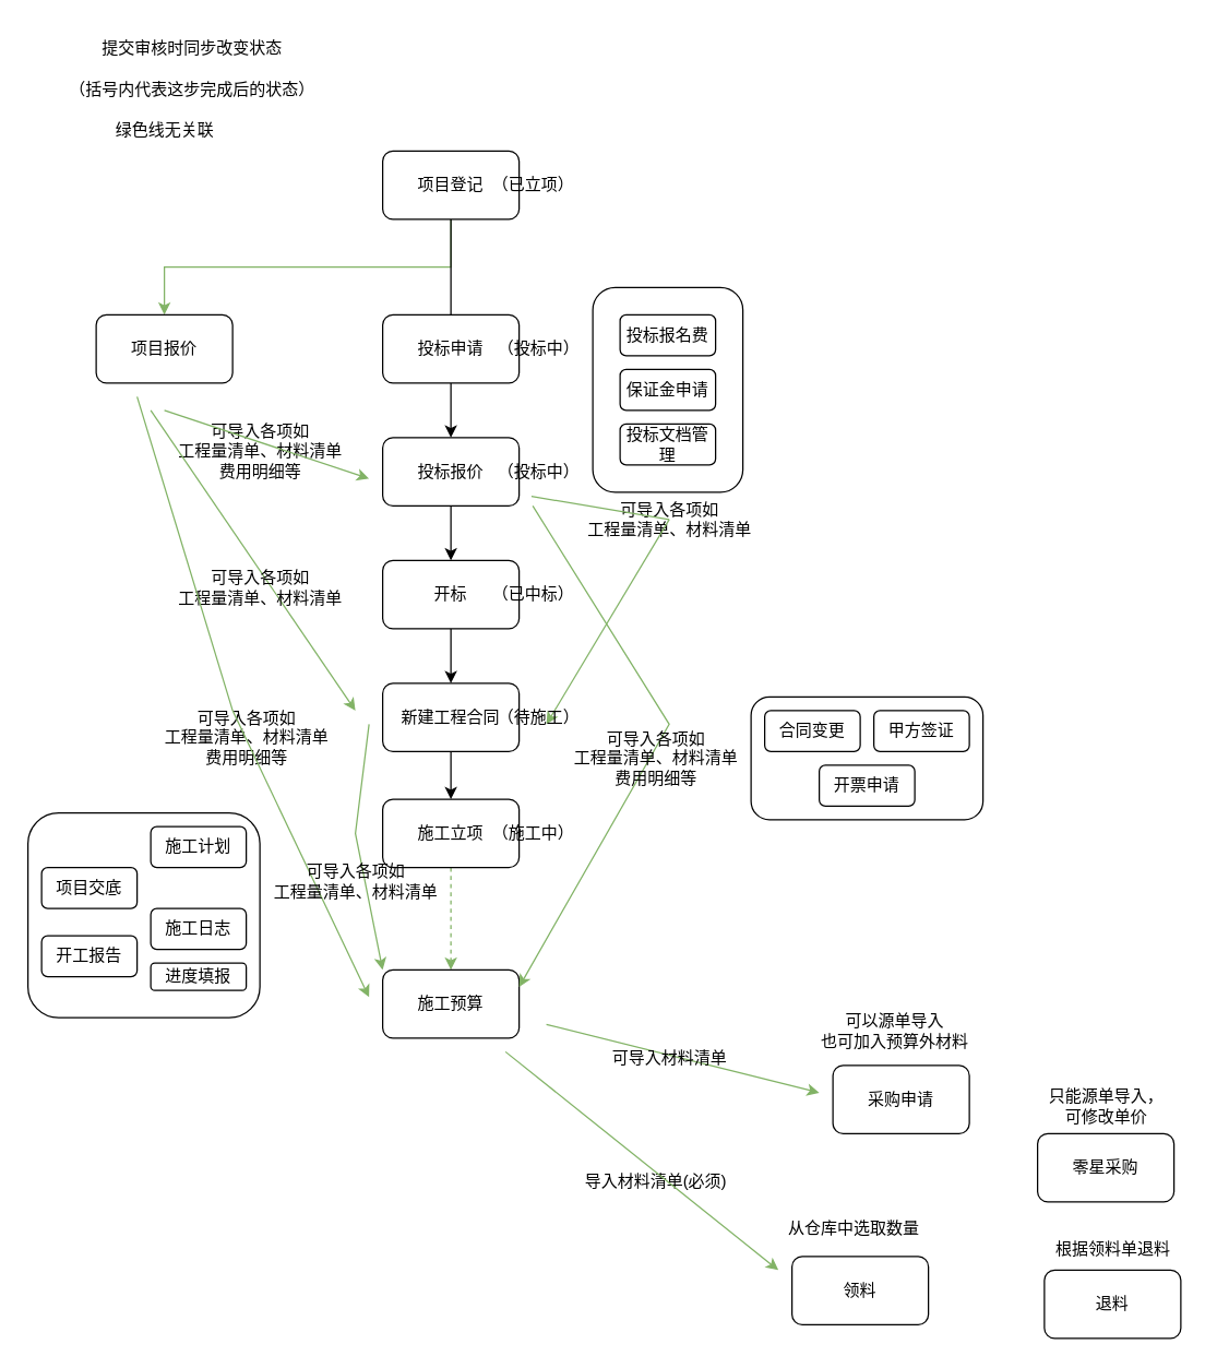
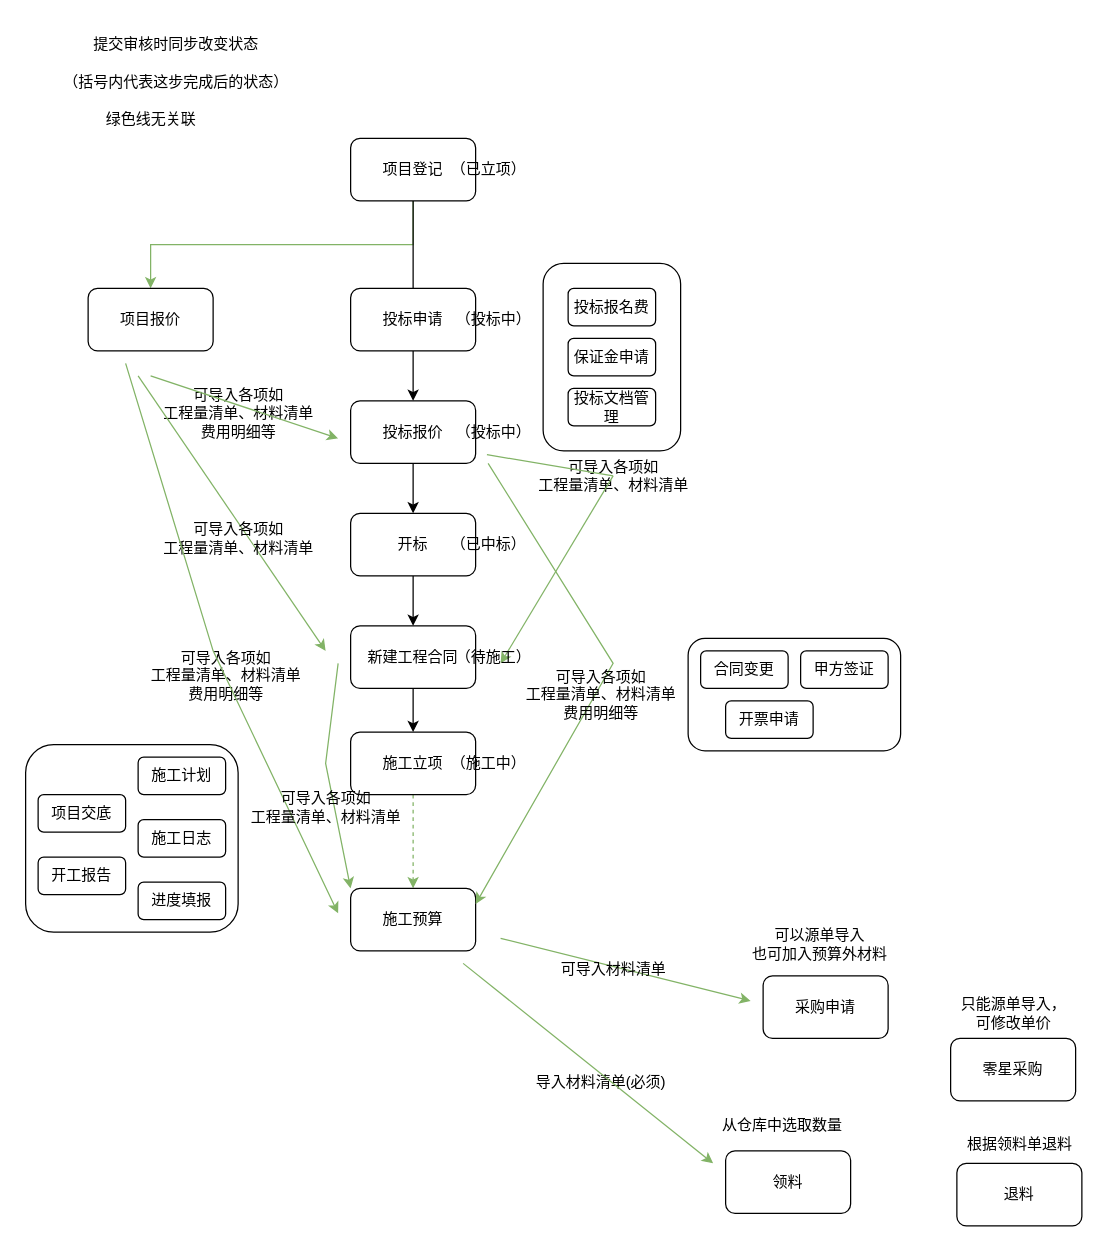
  <mxCell id="0" />
  <mxCell id="1" parent="0" />
  <mxCell id="2" style="edgeStyle=orthogonalEdgeStyle;rounded=0;orthogonalLoop=1;jettySize=auto;html=1;exitX=0.5;exitY=1;exitDx=0;exitDy=0;fillColor=#d5e8d4;strokeColor=#82b366;" edge="1" parent="1" source="4" target="5"><mxGeometry relative="1" as="geometry" /></mxCell>
  <mxCell id="3" style="edgeStyle=orthogonalEdgeStyle;rounded=0;orthogonalLoop=1;jettySize=auto;html=1;endArrow=none;" edge="1" parent="1" source="4" target="7"><mxGeometry relative="1" as="geometry" /></mxCell>
  <mxCell id="4" value="项目登记" style="rounded=1;whiteSpace=wrap;html=1;" vertex="1" parent="1"><mxGeometry x="280" y="110" width="100" height="50" as="geometry" /></mxCell>
  <mxCell id="5" value="项目报价" style="rounded=1;whiteSpace=wrap;html=1;" vertex="1" parent="1"><mxGeometry x="70" y="230" width="100" height="50" as="geometry" /></mxCell>
  <mxCell id="6" style="edgeStyle=orthogonalEdgeStyle;rounded=0;orthogonalLoop=1;jettySize=auto;html=1;entryX=0.5;entryY=0;entryDx=0;entryDy=0;" edge="1" parent="1" source="7" target="9"><mxGeometry relative="1" as="geometry" /></mxCell>
  <mxCell id="7" value="投标申请" style="rounded=1;whiteSpace=wrap;html=1;" vertex="1" parent="1"><mxGeometry x="280" y="230" width="100" height="50" as="geometry" /></mxCell>
  <mxCell id="8" style="edgeStyle=orthogonalEdgeStyle;rounded=0;orthogonalLoop=1;jettySize=auto;html=1;exitX=0.5;exitY=1;exitDx=0;exitDy=0;entryX=0.5;entryY=0;entryDx=0;entryDy=0;" edge="1" parent="1" source="9" target="12"><mxGeometry relative="1" as="geometry" /></mxCell>
  <mxCell id="9" value="投标报价" style="rounded=1;whiteSpace=wrap;html=1;" vertex="1" parent="1"><mxGeometry x="280" y="320" width="100" height="50" as="geometry" /></mxCell>
  <mxCell id="10" value="可导入各项如&lt;br&gt;工程量清单、材料清单&lt;br&gt;费用明细等" style="text;html=1;align=center;verticalAlign=middle;resizable=0;points=[];autosize=1;strokeColor=none;fillColor=none;" vertex="1" parent="1"><mxGeometry x="120" y="300" width="140" height="60" as="geometry" /></mxCell>
  <mxCell id="11" style="edgeStyle=orthogonalEdgeStyle;rounded=0;orthogonalLoop=1;jettySize=auto;html=1;exitX=0.5;exitY=1;exitDx=0;exitDy=0;" edge="1" parent="1" source="12" target="22"><mxGeometry relative="1" as="geometry" /></mxCell>
  <mxCell id="12" value="开标" style="rounded=1;whiteSpace=wrap;html=1;" vertex="1" parent="1"><mxGeometry x="280" y="410" width="100" height="50" as="geometry" /></mxCell>
  <mxCell id="13" value="（已立项）" style="text;html=1;align=center;verticalAlign=middle;resizable=0;points=[];autosize=1;strokeColor=none;fillColor=none;" vertex="1" parent="1"><mxGeometry x="350" y="120" width="80" height="30" as="geometry" /></mxCell>
  <mxCell id="14" value="（投标中）" style="text;html=1;align=center;verticalAlign=middle;resizable=0;points=[];autosize=1;strokeColor=none;fillColor=none;" vertex="1" parent="1"><mxGeometry x="354" y="240" width="80" height="30" as="geometry" /></mxCell>
  <mxCell id="15" value="（投标中）" style="text;html=1;align=center;verticalAlign=middle;resizable=0;points=[];autosize=1;strokeColor=none;fillColor=none;" vertex="1" parent="1"><mxGeometry x="354" y="330" width="80" height="30" as="geometry" /></mxCell>
  <mxCell id="16" value="提交审核时同步改变状态" style="text;html=1;align=center;verticalAlign=middle;resizable=0;points=[];autosize=1;strokeColor=none;fillColor=none;" vertex="1" parent="1"><mxGeometry x="60" y="20" width="160" height="30" as="geometry" /></mxCell>
  <mxCell id="17" value="" style="endArrow=classic;html=1;rounded=0;fillColor=#d5e8d4;strokeColor=#82b366;" edge="1" parent="1"><mxGeometry width="50" height="50" relative="1" as="geometry"><mxPoint x="120" y="300" as="sourcePoint" /><mxPoint x="270" y="350" as="targetPoint" /></mxGeometry></mxCell>
  <mxCell id="18" value="（已中标）" style="text;html=1;align=center;verticalAlign=middle;resizable=0;points=[];autosize=1;strokeColor=none;fillColor=none;" vertex="1" parent="1"><mxGeometry x="350" y="420" width="80" height="30" as="geometry" /></mxCell>
  <mxCell id="19" value="（括号内代表这步完成后的状态）" style="text;html=1;align=center;verticalAlign=middle;resizable=0;points=[];autosize=1;strokeColor=none;fillColor=none;" vertex="1" parent="1"><mxGeometry x="40" y="50" width="200" height="30" as="geometry" /></mxCell>
  <mxCell id="20" value="绿色线无关联" style="text;html=1;align=center;verticalAlign=middle;resizable=0;points=[];autosize=1;strokeColor=none;fillColor=none;" vertex="1" parent="1"><mxGeometry x="70" y="80" width="100" height="30" as="geometry" /></mxCell>
  <mxCell id="21" style="edgeStyle=orthogonalEdgeStyle;rounded=0;orthogonalLoop=1;jettySize=auto;html=1;exitX=0.5;exitY=1;exitDx=0;exitDy=0;entryX=0.5;entryY=0;entryDx=0;entryDy=0;" edge="1" parent="1" source="22" target="30"><mxGeometry relative="1" as="geometry" /></mxCell>
  <mxCell id="22" value="新建工程合同" style="rounded=1;whiteSpace=wrap;html=1;" vertex="1" parent="1"><mxGeometry x="280" y="500" width="100" height="50" as="geometry" /></mxCell>
  <mxCell id="23" value="" style="endArrow=classic;html=1;rounded=0;fillColor=#d5e8d4;strokeColor=#82b366;" edge="1" parent="1"><mxGeometry width="50" height="50" relative="1" as="geometry"><mxPoint x="110" y="300" as="sourcePoint" /><mxPoint x="260" y="520" as="targetPoint" /></mxGeometry></mxCell>
  <mxCell id="24" value="可导入各项如&lt;br&gt;工程量清单、材料清单" style="text;html=1;align=center;verticalAlign=middle;resizable=0;points=[];autosize=1;strokeColor=none;fillColor=none;" vertex="1" parent="1"><mxGeometry x="420" y="360" width="140" height="40" as="geometry" /></mxCell>
  <mxCell id="25" value="" style="endArrow=classic;html=1;rounded=0;fillColor=#d5e8d4;strokeColor=#82b366;" edge="1" parent="1"><mxGeometry width="50" height="50" relative="1" as="geometry"><mxPoint x="490" y="380" as="sourcePoint" /><mxPoint x="400" y="530" as="targetPoint" /></mxGeometry></mxCell>
  <mxCell id="26" value="可导入各项如&lt;br&gt;工程量清单、材料清单" style="text;html=1;align=center;verticalAlign=middle;resizable=0;points=[];autosize=1;strokeColor=none;fillColor=none;" vertex="1" parent="1"><mxGeometry x="120" y="410" width="140" height="40" as="geometry" /></mxCell>
  <mxCell id="27" value="" style="endArrow=none;html=1;rounded=0;exitX=0.438;exitY=1.1;exitDx=0;exitDy=0;exitPerimeter=0;fillColor=#d5e8d4;strokeColor=#82b366;" edge="1" parent="1" source="15"><mxGeometry width="50" height="50" relative="1" as="geometry"><mxPoint x="410" y="500" as="sourcePoint" /><mxPoint x="490" y="380" as="targetPoint" /></mxGeometry></mxCell>
  <mxCell id="28" value="（待施工）" style="text;html=1;align=center;verticalAlign=middle;resizable=0;points=[];autosize=1;strokeColor=none;fillColor=none;" vertex="1" parent="1"><mxGeometry x="354" y="510" width="80" height="30" as="geometry" /></mxCell>
  <mxCell id="29" style="edgeStyle=orthogonalEdgeStyle;rounded=0;orthogonalLoop=1;jettySize=auto;html=1;entryX=0.5;entryY=0;entryDx=0;entryDy=0;fillColor=#d5e8d4;strokeColor=#82b366;dashed=1;" edge="1" parent="1" source="30" target="33"><mxGeometry relative="1" as="geometry" /></mxCell>
  <mxCell id="30" value="施工立项" style="rounded=1;whiteSpace=wrap;html=1;" vertex="1" parent="1"><mxGeometry x="280" y="585" width="100" height="50" as="geometry" /></mxCell>
  <mxCell id="31" value="（施工中）" style="text;html=1;align=center;verticalAlign=middle;resizable=0;points=[];autosize=1;strokeColor=none;fillColor=none;" vertex="1" parent="1"><mxGeometry x="350" y="595" width="80" height="30" as="geometry" /></mxCell>
  <mxCell id="32" value="采购申请" style="rounded=1;whiteSpace=wrap;html=1;" vertex="1" parent="1"><mxGeometry x="610" y="780" width="100" height="50" as="geometry" /></mxCell>
  <mxCell id="33" value="施工预算" style="rounded=1;whiteSpace=wrap;html=1;" vertex="1" parent="1"><mxGeometry x="280" y="710" width="100" height="50" as="geometry" /></mxCell>
  <mxCell id="34" value="可导入各项如&lt;br&gt;工程量清单、材料清单&lt;br&gt;费用明细等" style="text;html=1;align=center;verticalAlign=middle;resizable=0;points=[];autosize=1;strokeColor=none;fillColor=none;" vertex="1" parent="1"><mxGeometry x="110" y="510" width="140" height="60" as="geometry" /></mxCell>
  <mxCell id="35" value="" style="endArrow=classic;html=1;rounded=0;fillColor=#d5e8d4;strokeColor=#82b366;" edge="1" parent="1"><mxGeometry width="50" height="50" relative="1" as="geometry"><mxPoint x="100" y="290" as="sourcePoint" /><mxPoint x="270" y="730" as="targetPoint" /><Array as="points"><mxPoint x="170" y="520" /></Array></mxGeometry></mxCell>
  <mxCell id="36" value="" style="endArrow=classic;html=1;rounded=0;fillColor=#d5e8d4;strokeColor=#82b366;entryX=1;entryY=0.25;entryDx=0;entryDy=0;" edge="1" parent="1" target="33"><mxGeometry width="50" height="50" relative="1" as="geometry"><mxPoint x="390" y="370" as="sourcePoint" /><mxPoint x="390" y="700" as="targetPoint" /><Array as="points"><mxPoint x="490" y="530" /></Array></mxGeometry></mxCell>
  <mxCell id="37" value="可导入各项如&lt;br&gt;工程量清单、材料清单&lt;br&gt;费用明细等" style="text;html=1;align=center;verticalAlign=middle;resizable=0;points=[];autosize=1;strokeColor=none;fillColor=none;" vertex="1" parent="1"><mxGeometry x="410" y="525" width="140" height="60" as="geometry" /></mxCell>
  <mxCell id="38" value="" style="endArrow=none;html=1;rounded=0;fillColor=#d5e8d4;strokeColor=#82b366;exitX=0;exitY=0;exitDx=0;exitDy=0;endFill=0;startArrow=classic;startFill=1;" edge="1" parent="1" source="33"><mxGeometry width="50" height="50" relative="1" as="geometry"><mxPoint x="270" y="670" as="sourcePoint" /><mxPoint x="270" y="530" as="targetPoint" /><Array as="points"><mxPoint x="260" y="610" /></Array></mxGeometry></mxCell>
  <mxCell id="39" value="可导入各项如&lt;br&gt;工程量清单、材料清单" style="text;html=1;align=center;verticalAlign=middle;resizable=0;points=[];autosize=1;strokeColor=none;fillColor=none;" vertex="1" parent="1"><mxGeometry x="190" y="625" width="140" height="40" as="geometry" /></mxCell>
  <mxCell id="40" value="" style="endArrow=classic;html=1;rounded=0;fillColor=#d5e8d4;strokeColor=#82b366;" edge="1" parent="1"><mxGeometry width="50" height="50" relative="1" as="geometry"><mxPoint x="400" y="750" as="sourcePoint" /><mxPoint x="600" y="800" as="targetPoint" /></mxGeometry></mxCell>
  <mxCell id="41" value="可导入材料清单&lt;br&gt;" style="text;html=1;align=center;verticalAlign=middle;resizable=0;points=[];autosize=1;strokeColor=none;fillColor=none;" vertex="1" parent="1"><mxGeometry x="435" y="760" width="110" height="30" as="geometry" /></mxCell>
  <mxCell id="42" value="零星采购" style="rounded=1;whiteSpace=wrap;html=1;" vertex="1" parent="1"><mxGeometry x="760" y="830" width="100" height="50" as="geometry" /></mxCell>
  <mxCell id="43" value="" style="rounded=1;whiteSpace=wrap;html=1;" vertex="1" parent="1"><mxGeometry y="595" width="170" height="150" as="geometry" x="20" /></mxCell>
  <mxCell id="44" value="项目交底" style="rounded=1;whiteSpace=wrap;html=1;" vertex="1" parent="1"><mxGeometry x="30" y="635" width="70" height="30" as="geometry" /></mxCell>
  <mxCell id="45" value="开工报告" style="rounded=1;whiteSpace=wrap;html=1;" vertex="1" parent="1"><mxGeometry x="30" y="685" width="70" height="30" as="geometry" /></mxCell>
  <mxCell id="46" value="施工计划" style="rounded=1;whiteSpace=wrap;html=1;" vertex="1" parent="1"><mxGeometry x="110" y="605" width="70" height="30" as="geometry" /></mxCell>
- <mxCell id="47" value="施工日志" style="rounded=1;whiteSpace=wrap;html=1;" vertex="1" parent="1"><mxGeometry x="110" y="665" width="70" height="30" as="geometry" /></mxCell>
- <mxCell id="48" value="进度填报" style="rounded=1;whiteSpace=wrap;html=1;" vertex="1" parent="1"><mxGeometry x="110" y="705" width="70" height="20" as="geometry" /></mxCell>
+ <mxCell id="47" value="施工日志" style="rounded=1;whiteSpace=wrap;html=1;" vertex="1" parent="1"><mxGeometry x="110" y="655" width="70" height="30" as="geometry" /></mxCell>
+ <mxCell id="48" value="进度填报" style="rounded=1;whiteSpace=wrap;html=1;" vertex="1" parent="1"><mxGeometry x="110" y="705" width="70" height="30" as="geometry" /></mxCell>
  <mxCell id="49" value="可以源单导入&lt;br&gt;也可加入预算外材料" style="text;html=1;align=center;verticalAlign=middle;resizable=0;points=[];autosize=1;strokeColor=none;fillColor=none;" vertex="1" parent="1"><mxGeometry x="590" y="735" width="130" height="40" as="geometry" /></mxCell>
  <mxCell id="50" value="只能源单导入，&lt;br&gt;可修改单价" style="text;html=1;align=center;verticalAlign=middle;resizable=0;points=[];autosize=1;strokeColor=none;fillColor=none;" vertex="1" parent="1"><mxGeometry x="755" y="790" width="110" height="40" as="geometry" /></mxCell>
  <mxCell id="51" value="领料" style="rounded=1;whiteSpace=wrap;html=1;" vertex="1" parent="1"><mxGeometry x="580" y="920" width="100" height="50" as="geometry" /></mxCell>
  <mxCell id="52" value="退料" style="rounded=1;whiteSpace=wrap;html=1;" vertex="1" parent="1"><mxGeometry x="765" y="930" width="100" height="50" as="geometry" /></mxCell>
  <mxCell id="53" value="导入材料清单(必须)" style="text;html=1;align=center;verticalAlign=middle;resizable=0;points=[];autosize=1;strokeColor=none;fillColor=none;" vertex="1" parent="1"><mxGeometry x="415" y="850" width="130" height="30" as="geometry" /></mxCell>
  <mxCell id="54" value="" style="endArrow=classic;html=1;rounded=0;fillColor=#d5e8d4;strokeColor=#82b366;" edge="1" parent="1"><mxGeometry width="50" height="50" relative="1" as="geometry"><mxPoint x="370" y="770" as="sourcePoint" /><mxPoint x="570" y="930" as="targetPoint" /></mxGeometry></mxCell>
  <mxCell id="55" value="从仓库中选取数量" style="text;html=1;align=center;verticalAlign=middle;resizable=0;points=[];autosize=1;strokeColor=none;fillColor=none;" vertex="1" parent="1"><mxGeometry x="565" y="885" width="120" height="30" as="geometry" /></mxCell>
  <mxCell id="56" value="" style="rounded=1;whiteSpace=wrap;html=1;" vertex="1" parent="1"><mxGeometry x="434" y="210" width="110" height="150" as="geometry" /></mxCell>
  <mxCell id="57" value="投标报名费" style="rounded=1;whiteSpace=wrap;html=1;" vertex="1" parent="1"><mxGeometry x="454" y="230" width="70" height="30" as="geometry" /></mxCell>
  <mxCell id="58" value="保证金申请" style="rounded=1;whiteSpace=wrap;html=1;" vertex="1" parent="1"><mxGeometry x="454" y="270" width="70" height="30" as="geometry" /></mxCell>
  <mxCell id="59" value="投标文档管理" style="rounded=1;whiteSpace=wrap;html=1;" vertex="1" parent="1"><mxGeometry x="454" y="310" width="70" height="30" as="geometry" /></mxCell>
  <mxCell id="60" value="" style="rounded=1;whiteSpace=wrap;html=1;" vertex="1" parent="1"><mxGeometry x="550" y="510" width="170" height="90" as="geometry" /></mxCell>
  <mxCell id="61" value="甲方签证" style="rounded=1;whiteSpace=wrap;html=1;" vertex="1" parent="1"><mxGeometry x="640" y="520" width="70" height="30" as="geometry" /></mxCell>
  <mxCell id="62" value="合同变更" style="rounded=1;whiteSpace=wrap;html=1;" vertex="1" parent="1"><mxGeometry x="560" y="520" width="70" height="30" as="geometry" /></mxCell>
  <mxCell id="63" value="根据领料单退料" style="text;html=1;align=center;verticalAlign=middle;resizable=0;points=[];autosize=1;strokeColor=none;fillColor=none;" vertex="1" parent="1"><mxGeometry x="760" y="900" width="110" height="30" as="geometry" /></mxCell>
- <mxCell id="64" value="开票申请" style="rounded=1;whiteSpace=wrap;html=1;" vertex="1" parent="1"><mxGeometry x="600" y="560" width="70" height="30" as="geometry" /></mxCell>
+ <mxCell id="64" value="开票申请" style="rounded=1;whiteSpace=wrap;html=1;" vertex="1" parent="1"><mxGeometry x="580" y="560" width="70" height="30" as="geometry" /></mxCell>
